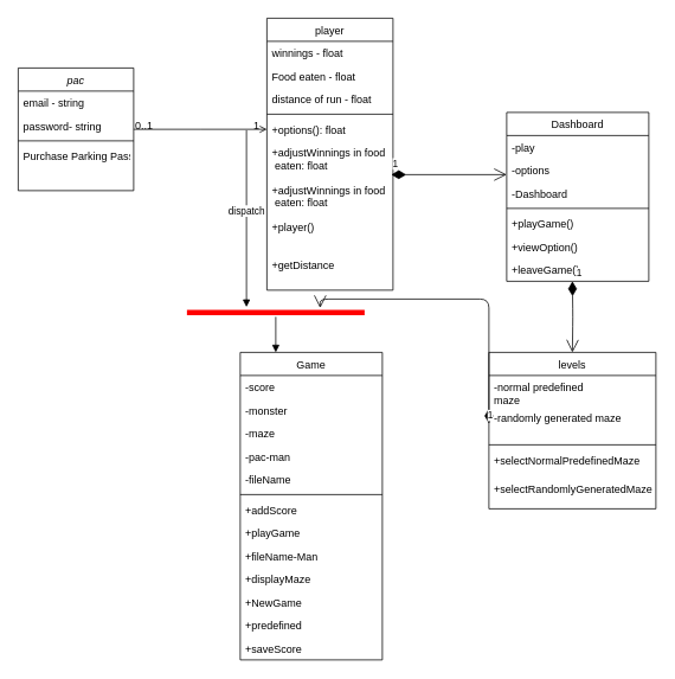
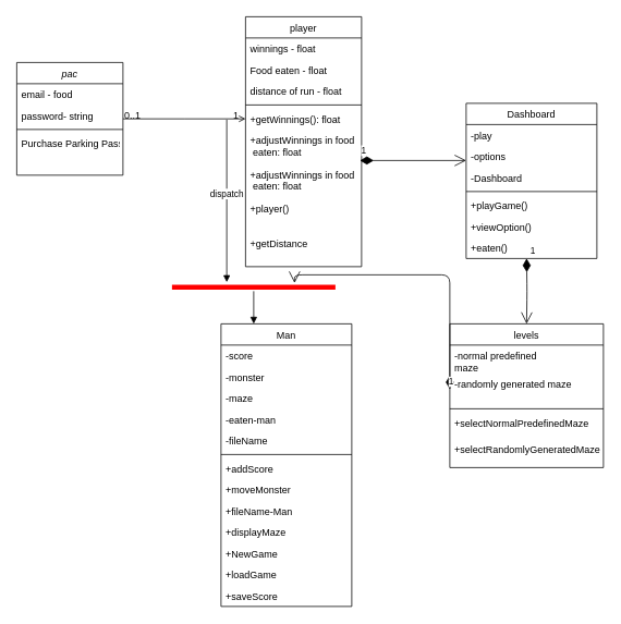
  <mxCell id="0" />
  <mxCell id="1" parent="0" />
  <mxCell id="2" value="pac" style="swimlane;fontStyle=2;align=center;verticalAlign=top;childLayout=stackLayout;horizontal=1;startSize=26;horizontalStack=0;resizeParent=1;resizeLast=0;collapsible=1;marginBottom=0;rounded=0;shadow=0;strokeWidth=1;" parent="1" vertex="1"><mxGeometry x="20" y="76" width="130" height="138" as="geometry"><mxRectangle x="230" y="140" width="160" height="26" as="alternateBounds" /></mxGeometry></mxCell>
- <mxCell id="3" value="email - string" style="text;align=left;verticalAlign=top;spacingLeft=4;spacingRight=4;overflow=hidden;rotatable=0;points=[[0,0.5],[1,0.5]];portConstraint=eastwest;" parent="2" vertex="1"><mxGeometry y="26" width="130" height="26" as="geometry" /></mxCell>
+ <mxCell id="3" value="email - food" style="text;align=left;verticalAlign=top;spacingLeft=4;spacingRight=4;overflow=hidden;rotatable=0;points=[[0,0.5],[1,0.5]];portConstraint=eastwest;" parent="2" vertex="1"><mxGeometry y="26" width="130" height="26" as="geometry" /></mxCell>
  <mxCell id="4" value="password- string" style="text;align=left;verticalAlign=top;spacingLeft=4;spacingRight=4;overflow=hidden;rotatable=0;points=[[0,0.5],[1,0.5]];portConstraint=eastwest;rounded=0;shadow=0;html=0;" parent="2" vertex="1"><mxGeometry y="52" width="130" height="26" as="geometry" /></mxCell>
  <mxCell id="5" value="" style="line;html=1;strokeWidth=1;align=left;verticalAlign=middle;spacingTop=-1;spacingLeft=3;spacingRight=3;rotatable=0;labelPosition=right;points=[];portConstraint=eastwest;" parent="2" vertex="1"><mxGeometry y="78" width="130" height="8" as="geometry" /></mxCell>
  <mxCell id="6" value="Purchase Parking Pass" style="text;align=left;verticalAlign=top;spacingLeft=4;spacingRight=4;overflow=hidden;rotatable=0;points=[[0,0.5],[1,0.5]];portConstraint=eastwest;" parent="2" vertex="1"><mxGeometry y="86" width="130" height="26" as="geometry" /></mxCell>
  <mxCell id="7" value="Dashboard" style="swimlane;fontStyle=0;align=center;verticalAlign=top;childLayout=stackLayout;horizontal=1;startSize=26;horizontalStack=0;resizeParent=1;resizeLast=0;collapsible=1;marginBottom=0;rounded=0;shadow=0;strokeWidth=1;" parent="1" vertex="1"><mxGeometry x="570" y="126" width="160" height="190" as="geometry"><mxRectangle x="340" y="380" width="170" height="26" as="alternateBounds" /></mxGeometry></mxCell>
  <mxCell id="8" value="-play" style="text;align=left;verticalAlign=top;spacingLeft=4;spacingRight=4;overflow=hidden;rotatable=0;points=[[0,0.5],[1,0.5]];portConstraint=eastwest;" parent="7" vertex="1"><mxGeometry y="26" width="160" height="26" as="geometry" /></mxCell>
  <mxCell id="9" value="-options" style="text;align=left;verticalAlign=top;spacingLeft=4;spacingRight=4;overflow=hidden;rotatable=0;points=[[0,0.5],[1,0.5]];portConstraint=eastwest;" vertex="1" parent="7"><mxGeometry y="52" width="160" height="26" as="geometry" /></mxCell>
  <mxCell id="10" value="-Dashboard" style="text;align=left;verticalAlign=top;spacingLeft=4;spacingRight=4;overflow=hidden;rotatable=0;points=[[0,0.5],[1,0.5]];portConstraint=eastwest;" vertex="1" parent="7"><mxGeometry y="78" width="160" height="26" as="geometry" /></mxCell>
  <mxCell id="11" value="" style="line;html=1;strokeWidth=1;align=left;verticalAlign=middle;spacingTop=-1;spacingLeft=3;spacingRight=3;rotatable=0;labelPosition=right;points=[];portConstraint=eastwest;" parent="7" vertex="1"><mxGeometry y="104" width="160" height="8" as="geometry" /></mxCell>
  <mxCell id="12" value="+playGame()" style="text;align=left;verticalAlign=top;spacingLeft=4;spacingRight=4;overflow=hidden;rotatable=0;points=[[0,0.5],[1,0.5]];portConstraint=eastwest;" vertex="1" parent="7"><mxGeometry y="112" width="160" height="26" as="geometry" /></mxCell>
  <mxCell id="13" value="+viewOption()" style="text;align=left;verticalAlign=top;spacingLeft=4;spacingRight=4;overflow=hidden;rotatable=0;points=[[0,0.5],[1,0.5]];portConstraint=eastwest;" vertex="1" parent="7"><mxGeometry y="138" width="160" height="26" as="geometry" /></mxCell>
- <mxCell id="14" value="+leaveGame()" style="text;align=left;verticalAlign=top;spacingLeft=4;spacingRight=4;overflow=hidden;rotatable=0;points=[[0,0.5],[1,0.5]];portConstraint=eastwest;" vertex="1" parent="7"><mxGeometry y="164" width="160" height="26" as="geometry" /></mxCell>
+ <mxCell id="14" value="+eaten()" style="text;align=left;verticalAlign=top;spacingLeft=4;spacingRight=4;overflow=hidden;rotatable=0;points=[[0,0.5],[1,0.5]];portConstraint=eastwest;" vertex="1" parent="7"><mxGeometry y="164" width="160" height="26" as="geometry" /></mxCell>
  <mxCell id="15" value="player" style="swimlane;fontStyle=0;align=center;verticalAlign=top;childLayout=stackLayout;horizontal=1;startSize=26;horizontalStack=0;resizeParent=1;resizeLast=0;collapsible=1;marginBottom=0;rounded=0;shadow=0;strokeWidth=1;" parent="1" vertex="1"><mxGeometry x="300" y="20" width="142" height="306" as="geometry"><mxRectangle x="550" y="140" width="160" height="26" as="alternateBounds" /></mxGeometry></mxCell>
  <mxCell id="16" value="winnings - float" style="text;align=left;verticalAlign=top;spacingLeft=4;spacingRight=4;overflow=hidden;rotatable=0;points=[[0,0.5],[1,0.5]];portConstraint=eastwest;" parent="15" vertex="1"><mxGeometry y="26" width="142" height="26" as="geometry" /></mxCell>
  <mxCell id="17" value="Food eaten - float" style="text;align=left;verticalAlign=top;spacingLeft=4;spacingRight=4;overflow=hidden;rotatable=0;points=[[0,0.5],[1,0.5]];portConstraint=eastwest;rounded=0;shadow=0;html=0;" parent="15" vertex="1"><mxGeometry y="52" width="142" height="26" as="geometry" /></mxCell>
  <mxCell id="18" value="distance of run - float" style="text;align=left;verticalAlign=top;spacingLeft=4;spacingRight=4;overflow=hidden;rotatable=0;points=[[0,0.5],[1,0.5]];portConstraint=eastwest;rounded=0;shadow=0;html=0;" parent="15" vertex="1"><mxGeometry y="78" width="142" height="26" as="geometry" /></mxCell>
  <mxCell id="19" value="" style="line;html=1;strokeWidth=1;align=left;verticalAlign=middle;spacingTop=-1;spacingLeft=3;spacingRight=3;rotatable=0;labelPosition=right;points=[];portConstraint=eastwest;" parent="15" vertex="1"><mxGeometry y="104" width="142" height="8" as="geometry" /></mxCell>
- <mxCell id="20" value="+options(): float" style="text;align=left;verticalAlign=top;spacingLeft=4;spacingRight=4;overflow=hidden;rotatable=0;points=[[0,0.5],[1,0.5]];portConstraint=eastwest;" parent="15" vertex="1"><mxGeometry y="112" width="142" height="26" as="geometry" /></mxCell>
+ <mxCell id="20" value="+getWinnings(): float" style="text;align=left;verticalAlign=top;spacingLeft=4;spacingRight=4;overflow=hidden;rotatable=0;points=[[0,0.5],[1,0.5]];portConstraint=eastwest;" parent="15" vertex="1"><mxGeometry y="112" width="142" height="26" as="geometry" /></mxCell>
  <mxCell id="21" value="+adjustWinnings in food&#10; eaten: float&#10;" style="text;align=left;verticalAlign=top;spacingLeft=4;spacingRight=4;overflow=hidden;rotatable=0;points=[[0,0.5],[1,0.5]];portConstraint=eastwest;" parent="15" vertex="1"><mxGeometry y="138" width="142" height="42" as="geometry" /></mxCell>
  <mxCell id="22" value="1" style="endArrow=open;html=1;endSize=12;startArrow=diamondThin;startSize=14;startFill=1;edgeStyle=orthogonalEdgeStyle;align=left;verticalAlign=bottom;" edge="1" parent="15"><mxGeometry x="-1" y="3" relative="1" as="geometry"><mxPoint x="140" y="176" as="sourcePoint" /><mxPoint x="270" y="176" as="targetPoint" /></mxGeometry></mxCell>
  <mxCell id="23" value="+adjustWinnings in food&#10; eaten: float&#10;" style="text;align=left;verticalAlign=top;spacingLeft=4;spacingRight=4;overflow=hidden;rotatable=0;points=[[0,0.5],[1,0.5]];portConstraint=eastwest;" vertex="1" parent="15"><mxGeometry y="180" width="142" height="42" as="geometry" /></mxCell>
  <mxCell id="24" value="+player()" style="text;align=left;verticalAlign=top;spacingLeft=4;spacingRight=4;overflow=hidden;rotatable=0;points=[[0,0.5],[1,0.5]];portConstraint=eastwest;" vertex="1" parent="15"><mxGeometry y="222" width="142" height="42" as="geometry" /></mxCell>
  <mxCell id="25" value="+getDistance" style="text;align=left;verticalAlign=top;spacingLeft=4;spacingRight=4;overflow=hidden;rotatable=0;points=[[0,0.5],[1,0.5]];portConstraint=eastwest;" vertex="1" parent="15"><mxGeometry y="264" width="142" height="42" as="geometry" /></mxCell>
  <mxCell id="26" value="" style="endArrow=open;shadow=0;strokeWidth=1;rounded=0;endFill=1;edgeStyle=elbowEdgeStyle;elbow=vertical;" parent="1" source="2" edge="1"><mxGeometry x="0.5" y="41" relative="1" as="geometry"><mxPoint x="330" y="148" as="sourcePoint" /><mxPoint x="300" y="145" as="targetPoint" /><mxPoint x="-40" y="32" as="offset" /></mxGeometry></mxCell>
  <mxCell id="27" value="0..1" style="resizable=0;align=left;verticalAlign=bottom;labelBackgroundColor=none;fontSize=12;" parent="26" connectable="0" vertex="1"><mxGeometry x="-1" relative="1" as="geometry"><mxPoint y="4" as="offset" /></mxGeometry></mxCell>
  <mxCell id="28" value="1" style="resizable=0;align=right;verticalAlign=bottom;labelBackgroundColor=none;fontSize=12;" parent="26" connectable="0" vertex="1"><mxGeometry x="1" relative="1" as="geometry"><mxPoint x="-7" y="4" as="offset" /></mxGeometry></mxCell>
  <mxCell id="29" value="levels" style="swimlane;fontStyle=0;align=center;verticalAlign=top;childLayout=stackLayout;horizontal=1;startSize=26;horizontalStack=0;resizeParent=1;resizeLast=0;collapsible=1;marginBottom=0;rounded=0;shadow=0;strokeWidth=1;" vertex="1" parent="1"><mxGeometry x="550" y="396" width="188" height="176" as="geometry"><mxRectangle x="130" y="380" width="160" height="26" as="alternateBounds" /></mxGeometry></mxCell>
  <mxCell id="30" value="-normal predefined&#10;maze" style="text;align=left;verticalAlign=top;spacingLeft=4;spacingRight=4;overflow=hidden;rotatable=0;points=[[0,0.5],[1,0.5]];portConstraint=eastwest;" vertex="1" parent="29"><mxGeometry y="26" width="188" height="34" as="geometry" /></mxCell>
  <mxCell id="31" value="-randomly generated maze" style="text;align=left;verticalAlign=top;spacingLeft=4;spacingRight=4;overflow=hidden;rotatable=0;points=[[0,0.5],[1,0.5]];portConstraint=eastwest;rounded=0;shadow=0;html=0;" vertex="1" parent="29"><mxGeometry y="60" width="188" height="40" as="geometry" /></mxCell>
  <mxCell id="32" value="" style="line;html=1;strokeWidth=1;align=left;verticalAlign=middle;spacingTop=-1;spacingLeft=3;spacingRight=3;rotatable=0;labelPosition=right;points=[];portConstraint=eastwest;" vertex="1" parent="29"><mxGeometry y="100" width="188" height="8" as="geometry" /></mxCell>
  <mxCell id="33" value="+selectNormalPredefinedMaze" style="text;align=left;verticalAlign=top;spacingLeft=4;spacingRight=4;overflow=hidden;rotatable=0;points=[[0,0.5],[1,0.5]];portConstraint=eastwest;fontStyle=0" vertex="1" parent="29"><mxGeometry y="108" width="188" height="32" as="geometry" /></mxCell>
  <mxCell id="34" value="+selectRandomlyGeneratedMaze" style="text;align=left;verticalAlign=top;spacingLeft=4;spacingRight=4;overflow=hidden;rotatable=0;points=[[0,0.5],[1,0.5]];portConstraint=eastwest;" vertex="1" parent="29"><mxGeometry y="140" width="188" height="26" as="geometry" /></mxCell>
  <mxCell id="35" value="1" style="endArrow=open;html=1;endSize=12;startArrow=diamondThin;startSize=14;startFill=1;edgeStyle=orthogonalEdgeStyle;align=left;verticalAlign=bottom;entryX=0.5;entryY=0;entryDx=0;entryDy=0;" edge="1" parent="1" target="29"><mxGeometry x="-1" y="3" relative="1" as="geometry"><mxPoint x="644" y="316" as="sourcePoint" /><mxPoint x="710" y="346" as="targetPoint" /></mxGeometry></mxCell>
- <mxCell id="36" value="Game" style="swimlane;fontStyle=0;align=center;verticalAlign=top;childLayout=stackLayout;horizontal=1;startSize=26;horizontalStack=0;resizeParent=1;resizeLast=0;collapsible=1;marginBottom=0;rounded=0;shadow=0;strokeWidth=1;" vertex="1" parent="1"><mxGeometry x="270" y="396" width="160" height="346" as="geometry"><mxRectangle x="130" y="380" width="160" height="26" as="alternateBounds" /></mxGeometry></mxCell>
+ <mxCell id="36" value="Man" style="swimlane;fontStyle=0;align=center;verticalAlign=top;childLayout=stackLayout;horizontal=1;startSize=26;horizontalStack=0;resizeParent=1;resizeLast=0;collapsible=1;marginBottom=0;rounded=0;shadow=0;strokeWidth=1;" vertex="1" parent="1"><mxGeometry x="270" y="396" width="160" height="346" as="geometry"><mxRectangle x="130" y="380" width="160" height="26" as="alternateBounds" /></mxGeometry></mxCell>
  <mxCell id="37" value="-score" style="text;align=left;verticalAlign=top;spacingLeft=4;spacingRight=4;overflow=hidden;rotatable=0;points=[[0,0.5],[1,0.5]];portConstraint=eastwest;rounded=0;shadow=0;html=0;" vertex="1" parent="36"><mxGeometry y="26" width="160" height="26" as="geometry" /></mxCell>
  <mxCell id="38" value="-monster" style="text;align=left;verticalAlign=top;spacingLeft=4;spacingRight=4;overflow=hidden;rotatable=0;points=[[0,0.5],[1,0.5]];portConstraint=eastwest;rounded=0;shadow=0;html=0;" vertex="1" parent="36"><mxGeometry y="52" width="160" height="26" as="geometry" /></mxCell>
  <mxCell id="39" value="-maze" style="text;align=left;verticalAlign=top;spacingLeft=4;spacingRight=4;overflow=hidden;rotatable=0;points=[[0,0.5],[1,0.5]];portConstraint=eastwest;rounded=0;shadow=0;html=0;" vertex="1" parent="36"><mxGeometry y="78" width="160" height="26" as="geometry" /></mxCell>
- <mxCell id="40" value="-pac-man" style="text;align=left;verticalAlign=top;spacingLeft=4;spacingRight=4;overflow=hidden;rotatable=0;points=[[0,0.5],[1,0.5]];portConstraint=eastwest;rounded=0;shadow=0;html=0;" vertex="1" parent="36"><mxGeometry y="104" width="160" height="26" as="geometry" /></mxCell>
+ <mxCell id="40" value="-eaten-man" style="text;align=left;verticalAlign=top;spacingLeft=4;spacingRight=4;overflow=hidden;rotatable=0;points=[[0,0.5],[1,0.5]];portConstraint=eastwest;rounded=0;shadow=0;html=0;" vertex="1" parent="36"><mxGeometry y="104" width="160" height="26" as="geometry" /></mxCell>
  <mxCell id="41" value="-fileName" style="text;align=left;verticalAlign=top;spacingLeft=4;spacingRight=4;overflow=hidden;rotatable=0;points=[[0,0.5],[1,0.5]];portConstraint=eastwest;rounded=0;shadow=0;html=0;" vertex="1" parent="36"><mxGeometry y="130" width="160" height="26" as="geometry" /></mxCell>
  <mxCell id="42" value="" style="line;html=1;strokeWidth=1;align=left;verticalAlign=middle;spacingTop=-1;spacingLeft=3;spacingRight=3;rotatable=0;labelPosition=right;points=[];portConstraint=eastwest;" vertex="1" parent="36"><mxGeometry y="156" width="160" height="8" as="geometry" /></mxCell>
  <mxCell id="43" value="+addScore" style="text;align=left;verticalAlign=top;spacingLeft=4;spacingRight=4;overflow=hidden;rotatable=0;points=[[0,0.5],[1,0.5]];portConstraint=eastwest;fontStyle=0" vertex="1" parent="36"><mxGeometry y="164" width="160" height="26" as="geometry" /></mxCell>
- <mxCell id="44" value="+playGame" style="text;align=left;verticalAlign=top;spacingLeft=4;spacingRight=4;overflow=hidden;rotatable=0;points=[[0,0.5],[1,0.5]];portConstraint=eastwest;" vertex="1" parent="36"><mxGeometry y="190" width="160" height="26" as="geometry" /></mxCell>
+ <mxCell id="44" value="+moveMonster" style="text;align=left;verticalAlign=top;spacingLeft=4;spacingRight=4;overflow=hidden;rotatable=0;points=[[0,0.5],[1,0.5]];portConstraint=eastwest;" vertex="1" parent="36"><mxGeometry y="190" width="160" height="26" as="geometry" /></mxCell>
  <mxCell id="45" value="+fileName-Man" style="text;align=left;verticalAlign=top;spacingLeft=4;spacingRight=4;overflow=hidden;rotatable=0;points=[[0,0.5],[1,0.5]];portConstraint=eastwest;" vertex="1" parent="36"><mxGeometry y="216" width="160" height="26" as="geometry" /></mxCell>
  <mxCell id="46" value="+displayMaze" style="text;align=left;verticalAlign=top;spacingLeft=4;spacingRight=4;overflow=hidden;rotatable=0;points=[[0,0.5],[1,0.5]];portConstraint=eastwest;" vertex="1" parent="36"><mxGeometry y="242" width="160" height="26" as="geometry" /></mxCell>
  <mxCell id="47" value="+NewGame" style="text;align=left;verticalAlign=top;spacingLeft=4;spacingRight=4;overflow=hidden;rotatable=0;points=[[0,0.5],[1,0.5]];portConstraint=eastwest;" vertex="1" parent="36"><mxGeometry y="268" width="160" height="26" as="geometry" /></mxCell>
- <mxCell id="48" value="+predefined" style="text;align=left;verticalAlign=top;spacingLeft=4;spacingRight=4;overflow=hidden;rotatable=0;points=[[0,0.5],[1,0.5]];portConstraint=eastwest;" vertex="1" parent="36"><mxGeometry y="294" width="160" height="26" as="geometry" /></mxCell>
+ <mxCell id="48" value="+loadGame" style="text;align=left;verticalAlign=top;spacingLeft=4;spacingRight=4;overflow=hidden;rotatable=0;points=[[0,0.5],[1,0.5]];portConstraint=eastwest;" vertex="1" parent="36"><mxGeometry y="294" width="160" height="26" as="geometry" /></mxCell>
  <mxCell id="49" value="+saveScore" style="text;align=left;verticalAlign=top;spacingLeft=4;spacingRight=4;overflow=hidden;rotatable=0;points=[[0,0.5],[1,0.5]];portConstraint=eastwest;" vertex="1" parent="36"><mxGeometry y="320" width="160" height="26" as="geometry" /></mxCell>
  <mxCell id="50" value="1" style="endArrow=open;html=1;endSize=12;startArrow=diamondThin;startSize=14;startFill=1;edgeStyle=orthogonalEdgeStyle;align=left;verticalAlign=bottom;exitX=0;exitY=0.5;exitDx=0;exitDy=0;" edge="1" parent="1" source="31"><mxGeometry x="-1" y="3" relative="1" as="geometry"><mxPoint x="290" y="476" as="sourcePoint" /><mxPoint x="360" y="346" as="targetPoint" /><Array as="points"><mxPoint x="550" y="336" /><mxPoint x="360" y="336" /></Array></mxGeometry></mxCell>
  <mxCell id="51" value="" style="shape=line;html=1;strokeWidth=6;strokeColor=#ff0000;" vertex="1" parent="1"><mxGeometry x="210" y="346" width="200" height="10" as="geometry" /></mxCell>
  <mxCell id="52" value="" style="html=1;verticalAlign=bottom;endArrow=block;entryX=0.25;entryY=0;entryDx=0;entryDy=0;" edge="1" parent="1" source="51" target="36"><mxGeometry width="80" relative="1" as="geometry"><mxPoint x="330" y="436" as="sourcePoint" /><mxPoint x="410" y="436" as="targetPoint" /></mxGeometry></mxCell>
  <mxCell id="53" value="dispatch" style="html=1;verticalAlign=bottom;endArrow=block;entryX=0.335;entryY=-0.1;entryDx=0;entryDy=0;entryPerimeter=0;" edge="1" parent="1" target="51"><mxGeometry width="80" relative="1" as="geometry"><mxPoint x="277" y="146" as="sourcePoint" /><mxPoint x="170" y="286" as="targetPoint" /></mxGeometry></mxCell>
